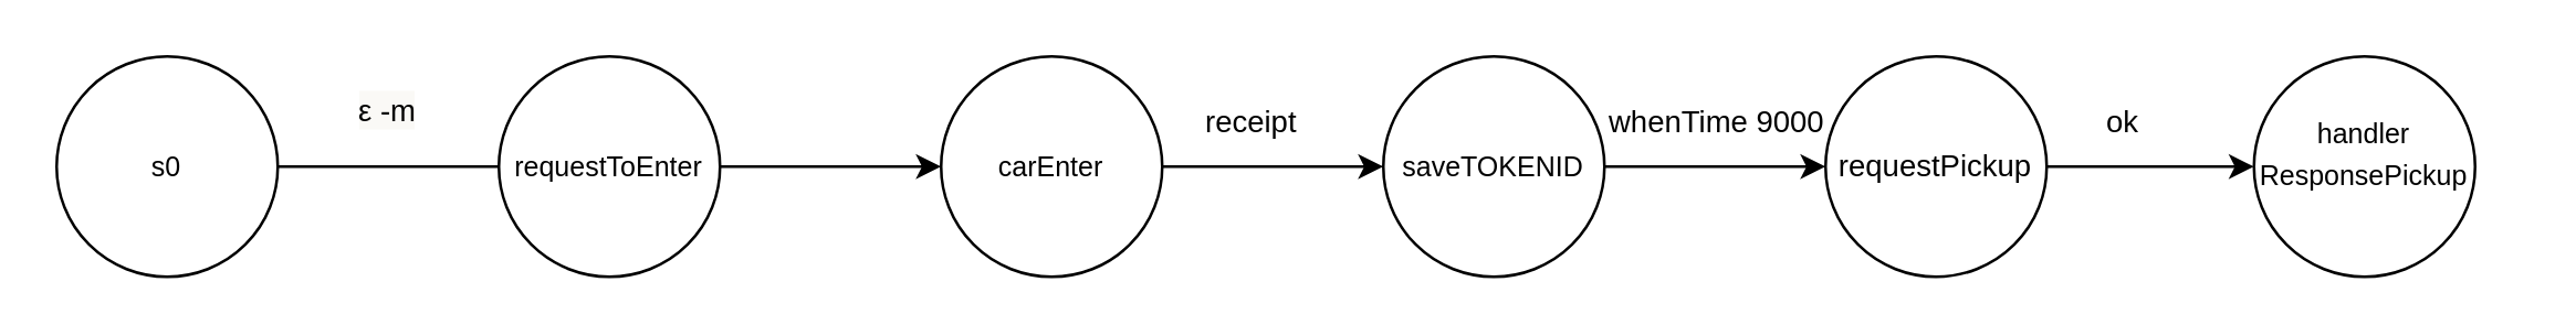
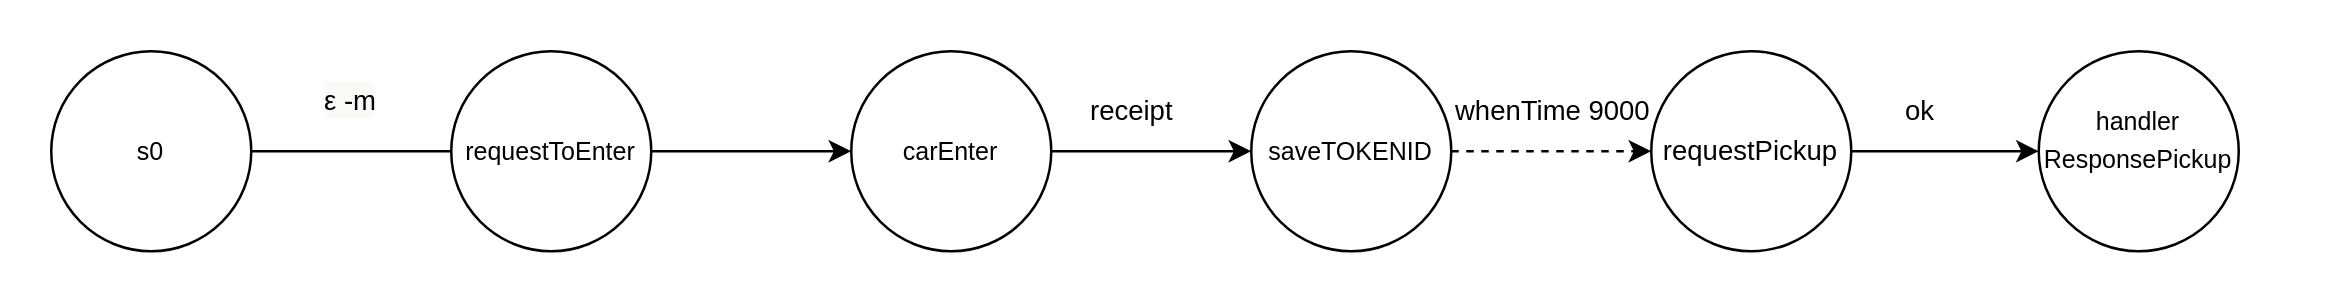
  <mxCell id="0" />
  <mxCell id="1" parent="0" />
  <mxCell id="2" value="" style="edgeStyle=orthogonalEdgeStyle;rounded=0;orthogonalLoop=1;jettySize=auto;html=1;endArrow=none;" edge="1" parent="1" source="3" target="10"><mxGeometry relative="1" as="geometry" /></mxCell>
  <mxCell id="3" value="&lt;font style=&quot;font-size: 10px&quot;&gt;s0&lt;/font&gt;" style="ellipse;whiteSpace=wrap;html=1;aspect=fixed;" vertex="1" parent="1"><mxGeometry y="20" width="80" height="80" as="geometry" x="20" /></mxCell>
- <mxCell id="4" value="" style="edgeStyle=orthogonalEdgeStyle;rounded=0;orthogonalLoop=1;jettySize=auto;html=1;" edge="1" parent="1" source="5" target="12"><mxGeometry relative="1" as="geometry" /></mxCell>
+ <mxCell id="4" value="" style="edgeStyle=orthogonalEdgeStyle;rounded=0;orthogonalLoop=1;jettySize=auto;html=1;dashed=1;" edge="1" parent="1" source="5" target="12"><mxGeometry relative="1" as="geometry" /></mxCell>
  <mxCell id="5" value="&lt;font style=&quot;font-size: 10px&quot;&gt;saveTOKENID&lt;/font&gt;" style="ellipse;whiteSpace=wrap;html=1;aspect=fixed;" vertex="1" parent="1"><mxGeometry x="500" y="20" width="80" height="80" as="geometry" /></mxCell>
  <mxCell id="6" value="" style="ellipse;whiteSpace=wrap;html=1;aspect=fixed;" vertex="1" parent="1"><mxGeometry x="815" y="20" width="80" height="80" as="geometry" /></mxCell>
  <mxCell id="7" value="" style="edgeStyle=orthogonalEdgeStyle;rounded=0;orthogonalLoop=1;jettySize=auto;html=1;" edge="1" parent="1" source="8" target="5"><mxGeometry relative="1" as="geometry" /></mxCell>
  <mxCell id="8" value="&lt;font style=&quot;font-size: 10px&quot;&gt;carEnter&lt;/font&gt;" style="ellipse;whiteSpace=wrap;html=1;aspect=fixed;" vertex="1" parent="1"><mxGeometry x="340" y="20" width="80" height="80" as="geometry" /></mxCell>
  <mxCell id="9" value="" style="edgeStyle=orthogonalEdgeStyle;rounded=0;orthogonalLoop=1;jettySize=auto;html=1;" edge="1" parent="1" source="10" target="8"><mxGeometry relative="1" as="geometry" /></mxCell>
  <mxCell id="10" value="&lt;font style=&quot;font-size: 10px&quot;&gt;requestToEnter&lt;/font&gt;" style="ellipse;whiteSpace=wrap;html=1;aspect=fixed;" vertex="1" parent="1"><mxGeometry x="180" y="20" width="80" height="80" as="geometry" /></mxCell>
  <mxCell id="11" value="" style="edgeStyle=orthogonalEdgeStyle;rounded=0;orthogonalLoop=1;jettySize=auto;html=1;" edge="1" parent="1" source="12" target="6"><mxGeometry relative="1" as="geometry" /></mxCell>
  <mxCell id="12" value="&lt;font style=&quot;font-size: 11px&quot;&gt;requestPickup&lt;/font&gt;" style="ellipse;whiteSpace=wrap;html=1;aspect=fixed;" vertex="1" parent="1"><mxGeometry x="660" y="20" width="80" height="80" as="geometry" /></mxCell>
  <mxCell id="13" value="&lt;span style=&quot;font-size: 10px&quot;&gt;handler&lt;br&gt;ResponsePickup&lt;/span&gt;" style="text;html=1;strokeColor=none;fillColor=none;align=center;verticalAlign=middle;whiteSpace=wrap;rounded=0;" vertex="1" parent="1"><mxGeometry x="800" y="30" width="110" height="50" as="geometry" /></mxCell>
  <mxCell id="14" value="&lt;p&gt;&lt;span style=&quot;box-sizing: border-box ; text-align: justify ; background-color: rgb(250 , 249 , 246)&quot;&gt;&lt;font style=&quot;font-size: 11px&quot; face=&quot;Helvetica&quot;&gt;ε -m&lt;/font&gt;&lt;/span&gt;&lt;/p&gt;" style="text;html=1;strokeColor=none;fillColor=none;align=center;verticalAlign=middle;whiteSpace=wrap;rounded=0;fontFamily=Times New Roman;" vertex="1" parent="1"><mxGeometry x="120" y="30" width="40" height="20" as="geometry" /></mxCell>
  <mxCell id="15" value="&lt;font style=&quot;font-size: 11px&quot;&gt;receipt&lt;/font&gt;" style="text;whiteSpace=wrap;html=1;" vertex="1" parent="1"><mxGeometry x="433.5" y="30" width="60" height="30" as="geometry" /></mxCell>
  <mxCell id="16" value="&lt;font style=&quot;font-size: 11px&quot;&gt;whenTime 9000&lt;/font&gt;" style="text;whiteSpace=wrap;html=1;" vertex="1" parent="1"><mxGeometry x="580" y="30" width="130" height="30" as="geometry" /></mxCell>
  <mxCell id="17" value="&lt;font style=&quot;font-size: 11px&quot;&gt;ok&lt;/font&gt;" style="text;whiteSpace=wrap;html=1;" vertex="1" parent="1"><mxGeometry x="760" y="30" width="40" height="30" as="geometry" /></mxCell>
